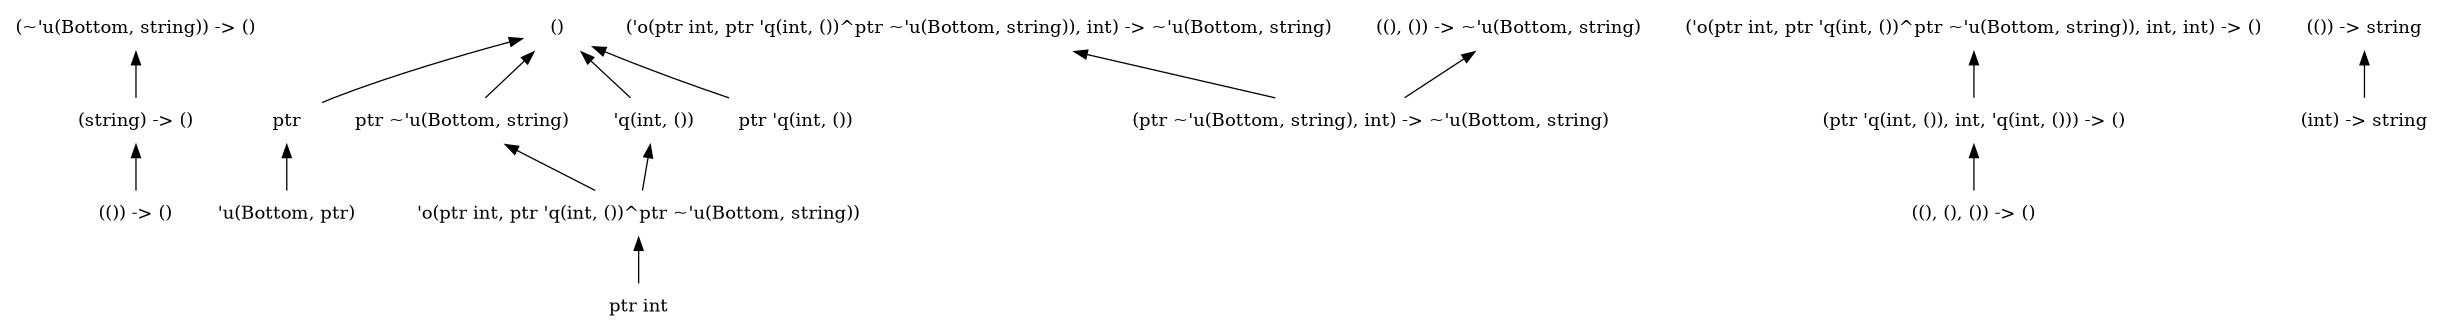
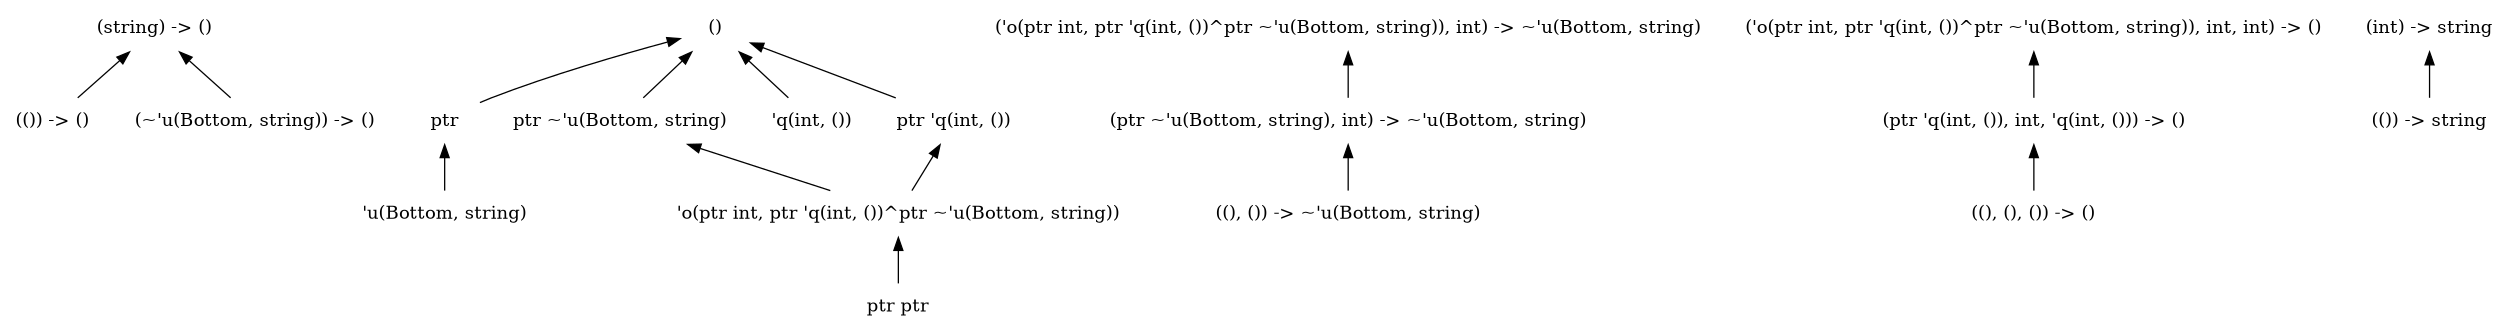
  digraph {
    node [shape=none]
    edge [dir=back]
    "(string) -> ()"
    "(()) -> ()"
    n3 [label=ptr]
-   "'u(Bottom, string)" [label="'u(Bottom, ptr)"]
+   "'u(Bottom, string)"
    "('o(ptr int, ptr 'q(int, ())^ptr ~'u(Bottom, string)), int) -> ~'u(Bottom, string)"
    "(ptr ~'u(Bottom, string), int) -> ~'u(Bottom, string)"
    "((), ()) -> ~'u(Bottom, string)"
    "ptr ~'u(Bottom, string)"
    "'o(ptr int, ptr 'q(int, ())^ptr ~'u(Bottom, string))"
-   "ptr int"
+   "ptr int" [label="ptr ptr"]
    "(ptr 'q(int, ()), int, 'q(int, ())) -> ()"
    "((), (), ()) -> ()"
    "()"
    "'q(int, ())"
    "ptr 'q(int, ())"
    "(~'u(Bottom, string)) -> ()"
    "(int) -> string"
    "(()) -> string"
    "('o(ptr int, ptr 'q(int, ())^ptr ~'u(Bottom, string)), int, int) -> ()"
    "(string) -> ()" -> "(()) -> ()"
    n3 -> "'u(Bottom, string)"
    "('o(ptr int, ptr 'q(int, ())^ptr ~'u(Bottom, string)), int) -> ~'u(Bottom, string)" -> "(ptr ~'u(Bottom, string), int) -> ~'u(Bottom, string)"
-   "((), ()) -> ~'u(Bottom, string)" -> "(ptr ~'u(Bottom, string), int) -> ~'u(Bottom, string)"
+   "(ptr ~'u(Bottom, string), int) -> ~'u(Bottom, string)" -> "((), ()) -> ~'u(Bottom, string)"
    "ptr ~'u(Bottom, string)" -> "'o(ptr int, ptr 'q(int, ())^ptr ~'u(Bottom, string))"
    "'o(ptr int, ptr 'q(int, ())^ptr ~'u(Bottom, string))" -> "ptr int"
    "(ptr 'q(int, ()), int, 'q(int, ())) -> ()" -> "((), (), ()) -> ()"
    "()" -> n3
    "()" -> "ptr ~'u(Bottom, string)"
    "()" -> "'q(int, ())"
    "()" -> "ptr 'q(int, ())"
-   "'q(int, ())" -> "'o(ptr int, ptr 'q(int, ())^ptr ~'u(Bottom, string))"
-   "(~'u(Bottom, string)) -> ()" -> "(string) -> ()"
-   "(()) -> string" -> "(int) -> string"
+   "ptr 'q(int, ())" -> "'o(ptr int, ptr 'q(int, ())^ptr ~'u(Bottom, string))"
+   "(string) -> ()" -> "(~'u(Bottom, string)) -> ()"
+   "(int) -> string" -> "(()) -> string"
    "('o(ptr int, ptr 'q(int, ())^ptr ~'u(Bottom, string)), int, int) -> ()" -> "(ptr 'q(int, ()), int, 'q(int, ())) -> ()"
  }
